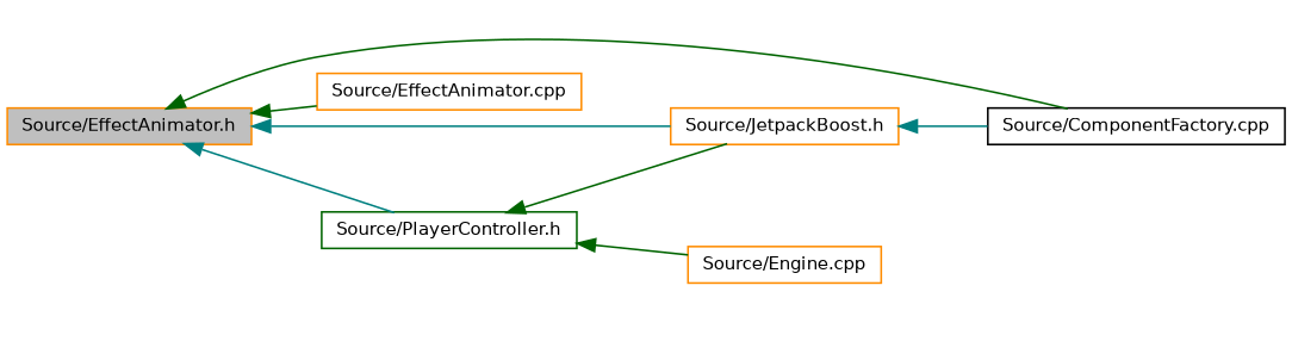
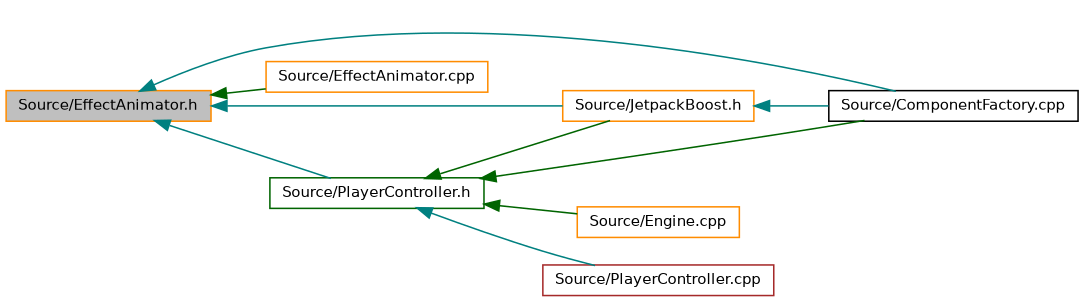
  digraph {
    rankdir=LR
    node [color=darkorange fillcolor=white fontname=Helvetica fontsize=10 shape=record style=filled]
    edge [color=darkgreen dir=back fontname=Helvetica fontsize=10 labelfontname=Helvetica labelfontsize=10 style=solid]
    n1 [fillcolor=grey75 fontcolor=black height=0.2 label="Source/EffectAnimator.h" width=0.4]
    n2 [color=black height=0.2 label="Source/ComponentFactory.cpp" width=0.4]
    n3 [height=0.2 label="Source/EffectAnimator.cpp" width=0.4]
    n4 [color=darkgreen height=0.2 label="Source/PlayerController.h" width=0.4]
    n5 [height=0.2 label="Source/JetpackBoost.h" width=0.4]
    n6 [height=0.2 label="Source/Engine.cpp" width=0.4]
-   n1 -> n2
+   n7 [color=brown height=0.2 label="Source/PlayerController.cpp" width=0.4]
+   n1 -> n2 [color=teal]
    n1 -> n3
    n1 -> n4 [color=teal]
    n1 -> n5 [color=teal]
+   n4 -> n2
    n4 -> n5
    n4 -> n6
+   n4 -> n7 [color=teal]
    n5 -> n2 [color=teal]
  }
